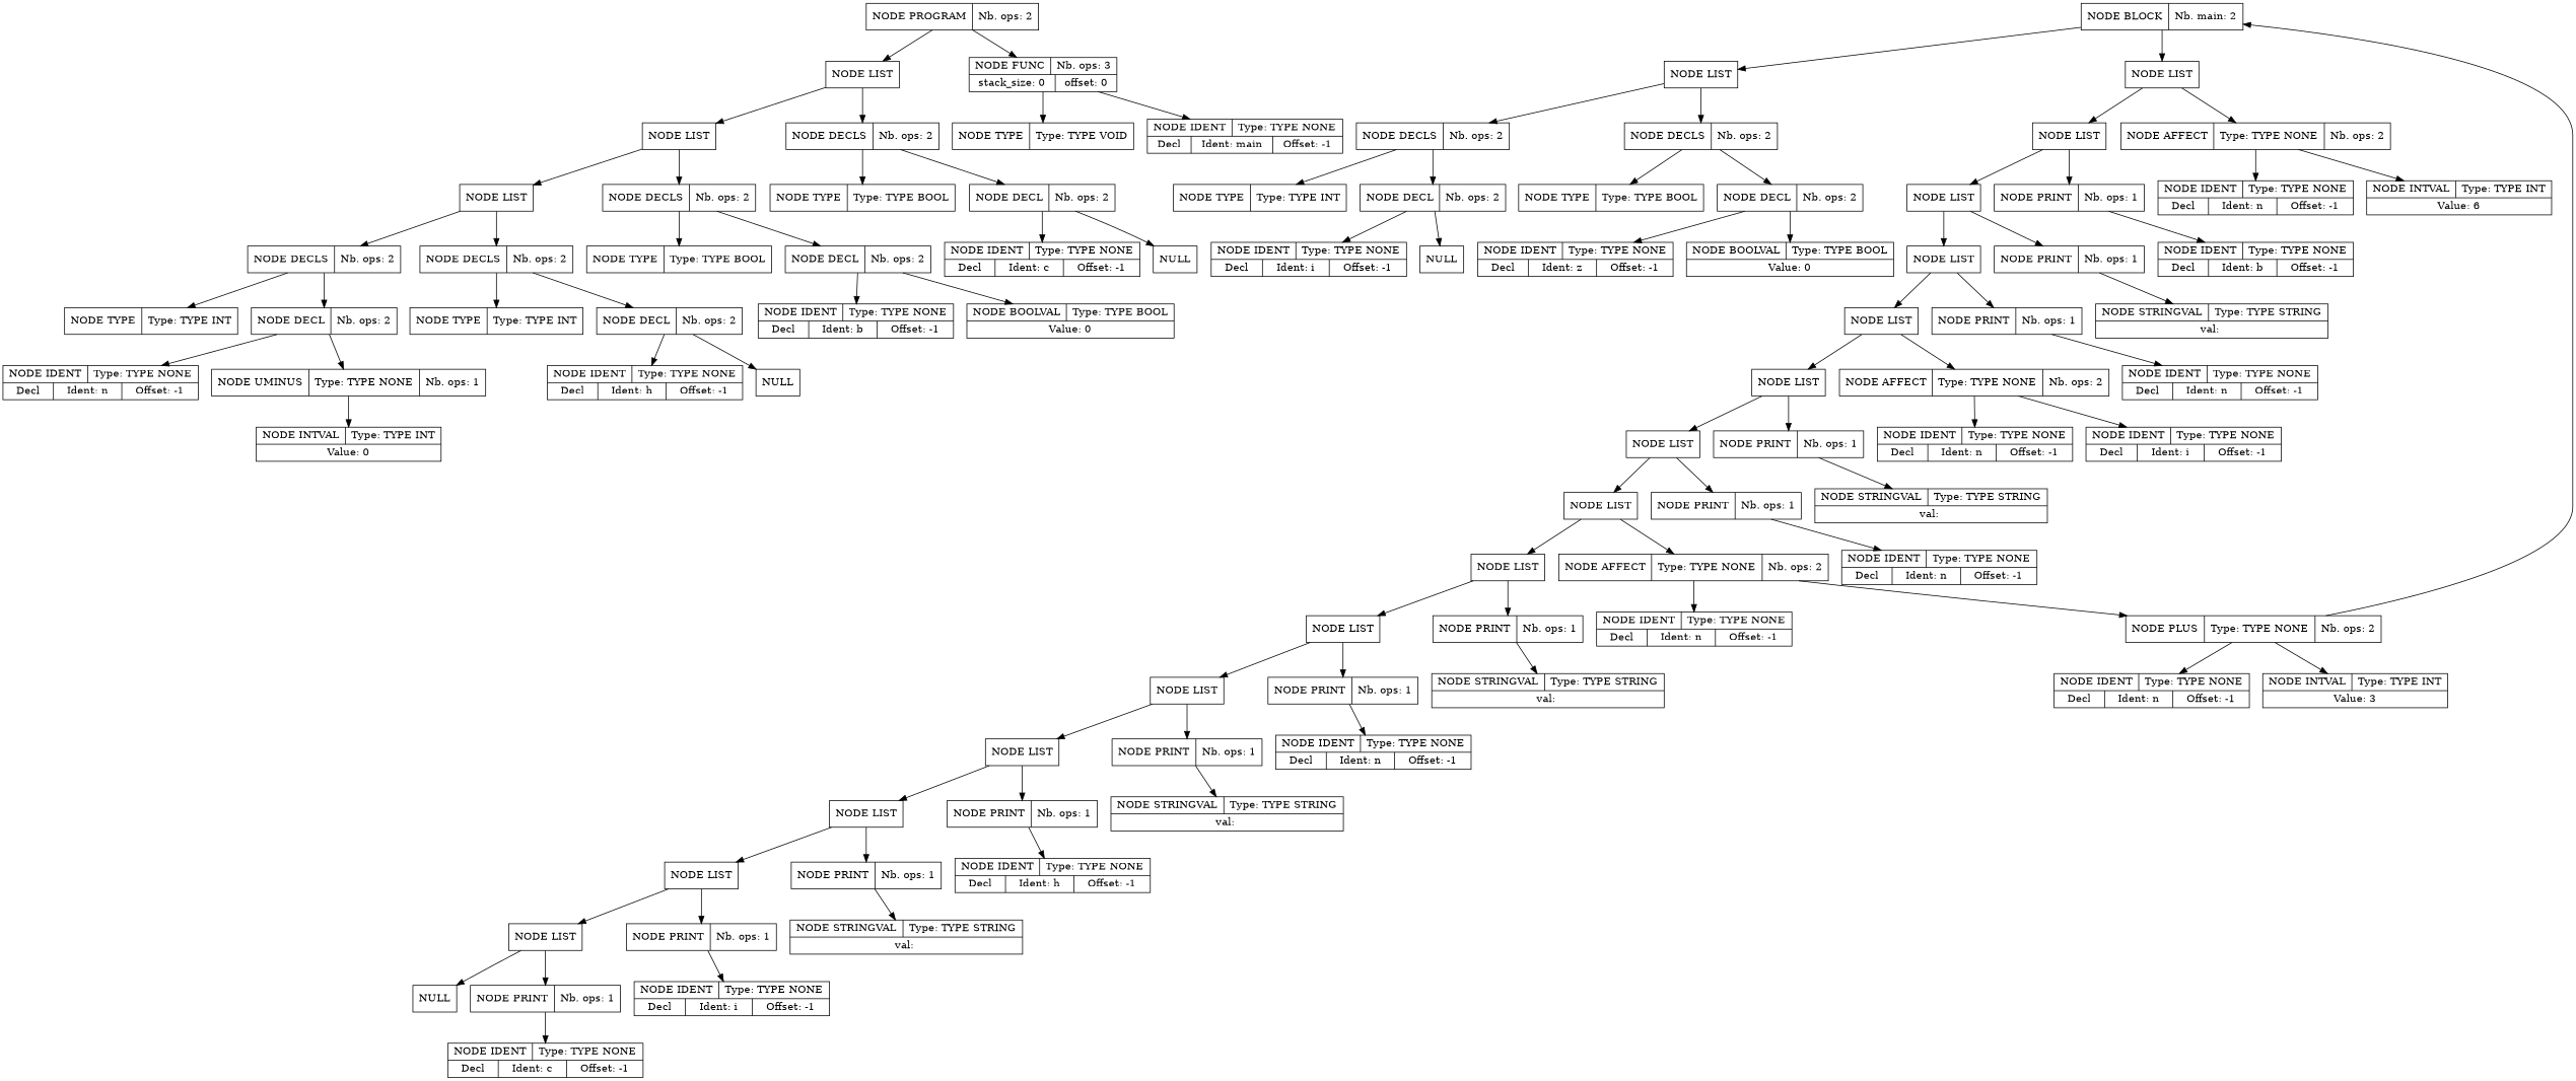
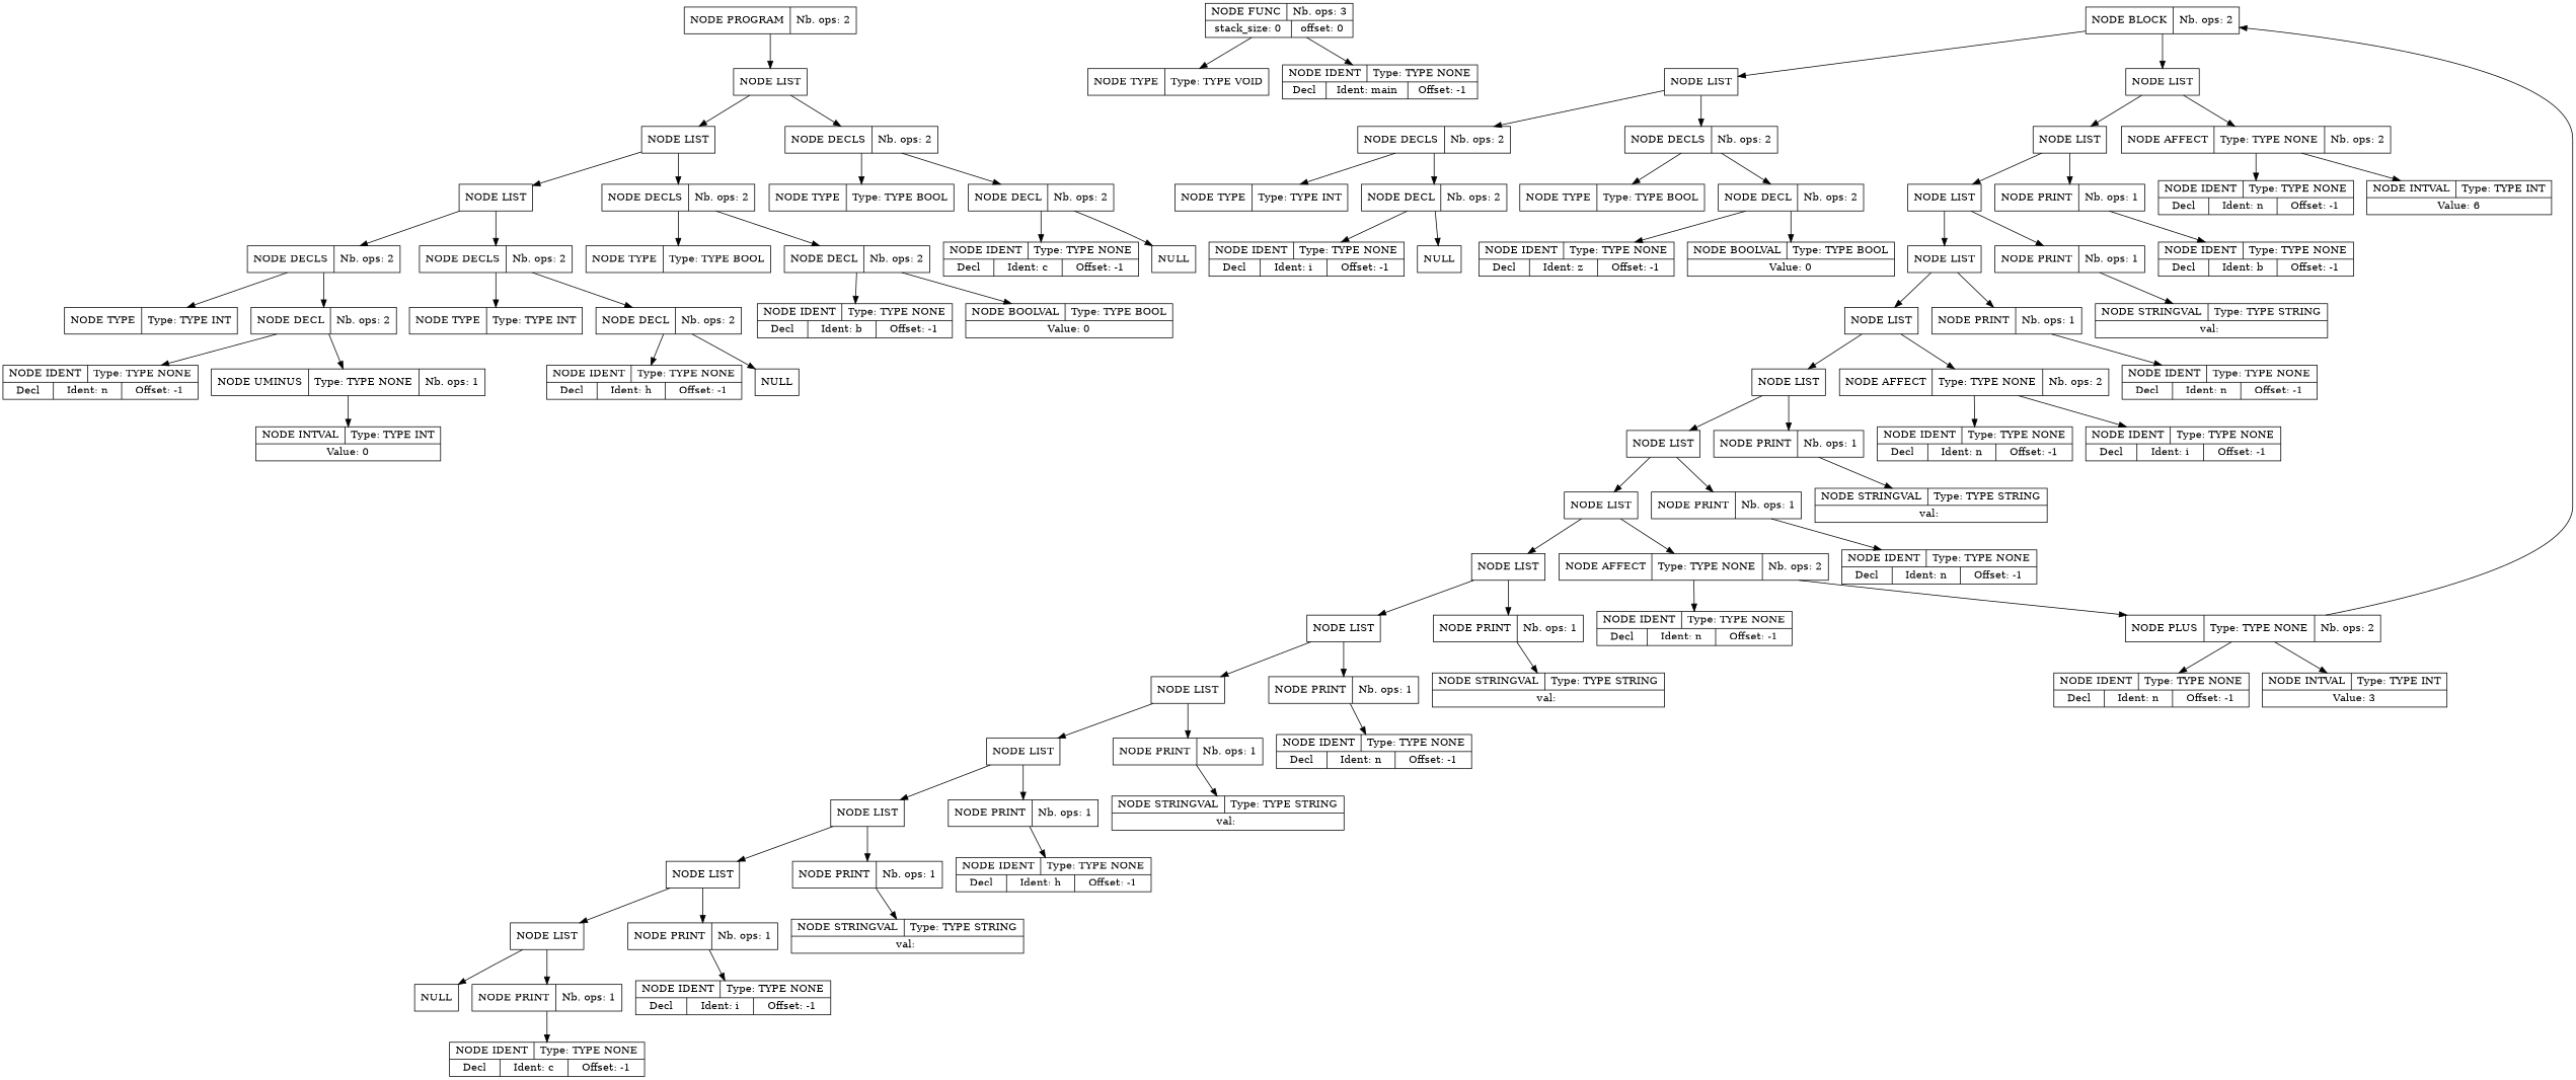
  digraph {
    node [shape=record]
    edge [tailclip=true]
    n1 [label="{{NODE PROGRAM|Nb. ops: 2}}"]
    n2 [label="{{NODE LIST}}"]
    n3 [label="{{NODE FUNC|Nb. ops: 3}|{stack_size: 0|offset: 0}}"]
    n4 [label="{{NODE LIST}}"]
    n5 [label="{{NODE DECLS|Nb. ops: 2}}"]
    n6 [label="{{NODE TYPE|Type: TYPE VOID}}"]
    n7 [label="{{NODE IDENT|Type: TYPE NONE}|{<decl>Decl      |Ident: main|Offset: -1}}"]
    n8 [label="{{NODE LIST}}"]
    n9 [label="{{NODE DECLS|Nb. ops: 2}}"]
    n10 [label="{{NODE TYPE|Type: TYPE BOOL}}"]
    n11 [label="{{NODE DECL|Nb. ops: 2}}"]
    n12 [label="{{NODE DECLS|Nb. ops: 2}}"]
    n13 [label="{{NODE DECLS|Nb. ops: 2}}"]
    n14 [label="{{NODE TYPE|Type: TYPE BOOL}}"]
    n15 [label="{{NODE DECL|Nb. ops: 2}}"]
    n16 [label="{{NODE TYPE|Type: TYPE INT}}"]
    n17 [label="{{NODE DECL|Nb. ops: 2}}"]
    n18 [label="{{NODE TYPE|Type: TYPE INT}}"]
    n19 [label="{{NODE DECL|Nb. ops: 2}}"]
    n20 [label="{{NODE IDENT|Type: TYPE NONE}|{<decl>Decl      |Ident: n|Offset: -1}}"]
    n21 [label="{{NODE UMINUS|Type: TYPE NONE|Nb. ops: 1}}"]
    n22 [label="{{NODE INTVAL|Type: TYPE INT}|{Value: 0}}"]
    n23 [label="{{NODE IDENT|Type: TYPE NONE}|{<decl>Decl      |Ident: h|Offset: -1}}"]
    n24 [label="{{NULL}}"]
    n25 [label="{{NODE IDENT|Type: TYPE NONE}|{<decl>Decl      |Ident: b|Offset: -1}}"]
    n26 [label="{{NODE BOOLVAL|Type: TYPE BOOL}|{Value: 0}}"]
    n27 [label="{{NODE IDENT|Type: TYPE NONE}|{<decl>Decl      |Ident: c|Offset: -1}}"]
    n28 [label="{{NULL}}"]
-   n29 [label="{{NODE BLOCK|Nb. main: 2}}"]
+   n29 [label="{{NODE BLOCK|Nb. ops: 2}}"]
    n30 [label="{{NODE LIST}}"]
    n31 [label="{{NODE LIST}}"]
    n32 [label="{{NODE DECLS|Nb. ops: 2}}"]
    n33 [label="{{NODE DECLS|Nb. ops: 2}}"]
    n34 [label="{{NODE LIST}}"]
    n35 [label="{{NODE AFFECT|Type: TYPE NONE|Nb. ops: 2}}"]
    n36 [label="{{NODE TYPE|Type: TYPE INT}}"]
    n37 [label="{{NODE DECL|Nb. ops: 2}}"]
    n38 [label="{{NODE TYPE|Type: TYPE BOOL}}"]
    n39 [label="{{NODE DECL|Nb. ops: 2}}"]
    n40 [label="{{NODE IDENT|Type: TYPE NONE}|{<decl>Decl      |Ident: i|Offset: -1}}"]
    n41 [label="{{NULL}}"]
    n42 [label="{{NODE IDENT|Type: TYPE NONE}|{<decl>Decl      |Ident: z|Offset: -1}}"]
    n43 [label="{{NODE BOOLVAL|Type: TYPE BOOL}|{Value: 0}}"]
    n44 [label="{{NODE LIST}}"]
    n45 [label="{{NODE PRINT|Nb. ops: 1}}"]
    n46 [label="{{NODE IDENT|Type: TYPE NONE}|{<decl>Decl      |Ident: n|Offset: -1}}"]
    n47 [label="{{NODE INTVAL|Type: TYPE INT}|{Value: 6}}"]
    n48 [label="{{NODE LIST}}"]
    n49 [label="{{NODE PRINT|Nb. ops: 1}}"]
    n50 [label="{{NODE IDENT|Type: TYPE NONE}|{<decl>Decl      |Ident: b|Offset: -1}}"]
    n51 [label="{{NODE LIST}}"]
    n52 [label="{{NODE PRINT|Nb. ops: 1}}"]
    n53 [label="{{NODE STRINGVAL|Type: TYPE STRING}|{val: \n}}"]
    n54 [label="{{NODE LIST}}"]
    n55 [label="{{NODE AFFECT|Type: TYPE NONE|Nb. ops: 2}}"]
    n56 [label="{{NODE IDENT|Type: TYPE NONE}|{<decl>Decl      |Ident: n|Offset: -1}}"]
    n57 [label="{{NODE LIST}}"]
    n58 [label="{{NODE PRINT|Nb. ops: 1}}"]
    n59 [label="{{NODE IDENT|Type: TYPE NONE}|{<decl>Decl      |Ident: n|Offset: -1}}"]
    n60 [label="{{NODE IDENT|Type: TYPE NONE}|{<decl>Decl      |Ident: i|Offset: -1}}"]
    n61 [label="{{NODE LIST}}"]
    n62 [label="{{NODE PRINT|Nb. ops: 1}}"]
    n63 [label="{{NODE STRINGVAL|Type: TYPE STRING}|{val: \n}}"]
    n64 [label="{{NODE LIST}}"]
    n65 [label="{{NODE AFFECT|Type: TYPE NONE|Nb. ops: 2}}"]
    n66 [label="{{NODE IDENT|Type: TYPE NONE}|{<decl>Decl      |Ident: n|Offset: -1}}"]
    n67 [label="{{NODE LIST}}"]
    n68 [label="{{NODE PRINT|Nb. ops: 1}}"]
    n69 [label="{{NODE IDENT|Type: TYPE NONE}|{<decl>Decl      |Ident: n|Offset: -1}}"]
    n70 [label="{{NODE PLUS|Type: TYPE NONE|Nb. ops: 2}}"]
    n71 [label="{{NODE LIST}}"]
    n72 [label="{{NODE PRINT|Nb. ops: 1}}"]
    n73 [label="{{NODE STRINGVAL|Type: TYPE STRING}|{val: \n}}"]
    n74 [label="{{NODE LIST}}"]
    n75 [label="{{NODE PRINT|Nb. ops: 1}}"]
    n76 [label="{{NODE IDENT|Type: TYPE NONE}|{<decl>Decl      |Ident: n|Offset: -1}}"]
    n77 [label="{{NODE LIST}}"]
    n78 [label="{{NODE PRINT|Nb. ops: 1}}"]
    n79 [label="{{NODE STRINGVAL|Type: TYPE STRING}|{val: \n}}"]
    n80 [label="{{NODE LIST}}"]
    n81 [label="{{NODE PRINT|Nb. ops: 1}}"]
    n82 [label="{{NODE IDENT|Type: TYPE NONE}|{<decl>Decl      |Ident: h|Offset: -1}}"]
    n83 [label="{{NODE LIST}}"]
    n84 [label="{{NODE PRINT|Nb. ops: 1}}"]
    n85 [label="{{NODE STRINGVAL|Type: TYPE STRING}|{val: \n}}"]
    n86 [label="{{NULL}}"]
    n87 [label="{{NODE PRINT|Nb. ops: 1}}"]
    n88 [label="{{NODE IDENT|Type: TYPE NONE}|{<decl>Decl      |Ident: i|Offset: -1}}"]
    n89 [label="{{NODE IDENT|Type: TYPE NONE}|{<decl>Decl      |Ident: c|Offset: -1}}"]
    n90 [label="{{NODE IDENT|Type: TYPE NONE}|{<decl>Decl      |Ident: n|Offset: -1}}"]
    n91 [label="{{NODE INTVAL|Type: TYPE INT}|{Value: 3}}"]
    n1 -> n2
-   n1 -> n3
    n2 -> n4
    n2 -> n5
    n3 -> n6
    n3 -> n7
    n4 -> n8
    n4 -> n9
    n5 -> n10
    n5 -> n11
    n8 -> n12
    n8 -> n13
    n9 -> n14
    n9 -> n15
    n11 -> n27
    n11 -> n28
    n12 -> n16
    n12 -> n17
    n13 -> n18
    n13 -> n19
    n15 -> n25
    n15 -> n26
    n17 -> n20
    n17 -> n21
    n19 -> n23
    n19 -> n24
    n21 -> n22
    n29 -> n30
    n29 -> n31
    n30 -> n32
    n30 -> n33
    n31 -> n34
    n31 -> n35
    n32 -> n36
    n32 -> n37
    n33 -> n38
    n33 -> n39
    n34 -> n44
    n34 -> n45
    n35 -> n46
    n35 -> n47
    n37 -> n40
    n37 -> n41
    n39 -> n42
    n39 -> n43
    n44 -> n48
    n44 -> n49
    n45 -> n50
    n48 -> n51
    n48 -> n52
    n49 -> n53
    n51 -> n54
    n51 -> n55
    n52 -> n56
    n54 -> n57
    n54 -> n58
    n55 -> n59
    n55 -> n60
    n57 -> n61
    n57 -> n62
    n58 -> n63
    n61 -> n64
    n61 -> n65
    n62 -> n66
    n64 -> n67
    n64 -> n68
    n65 -> n69
    n65 -> n70
    n67 -> n71
    n67 -> n72
    n68 -> n73
    n70 -> n29
    n70 -> n90
    n70 -> n91
    n71 -> n74
    n71 -> n75
    n72 -> n76
    n74 -> n77
    n74 -> n78
    n75 -> n79
    n77 -> n80
    n77 -> n81
    n78 -> n82
    n80 -> n83
    n80 -> n84
    n81 -> n85
    n83 -> n86
    n83 -> n87
    n84 -> n88
    n87 -> n89
  }
